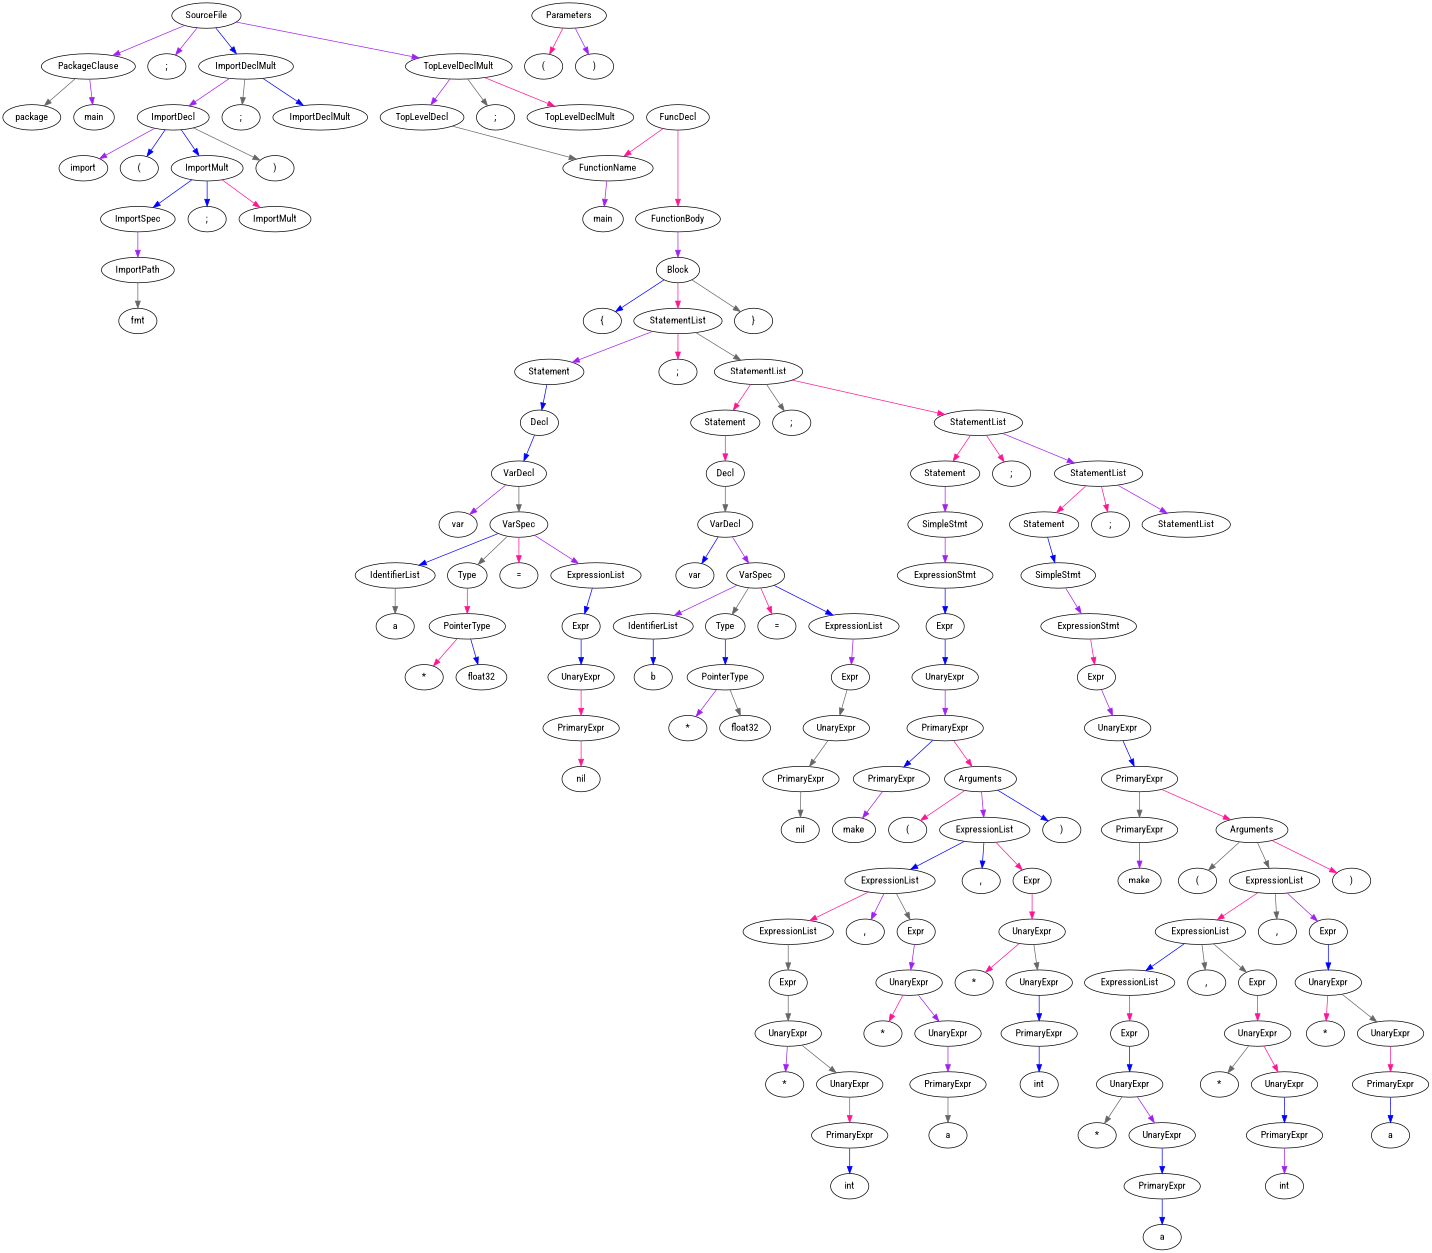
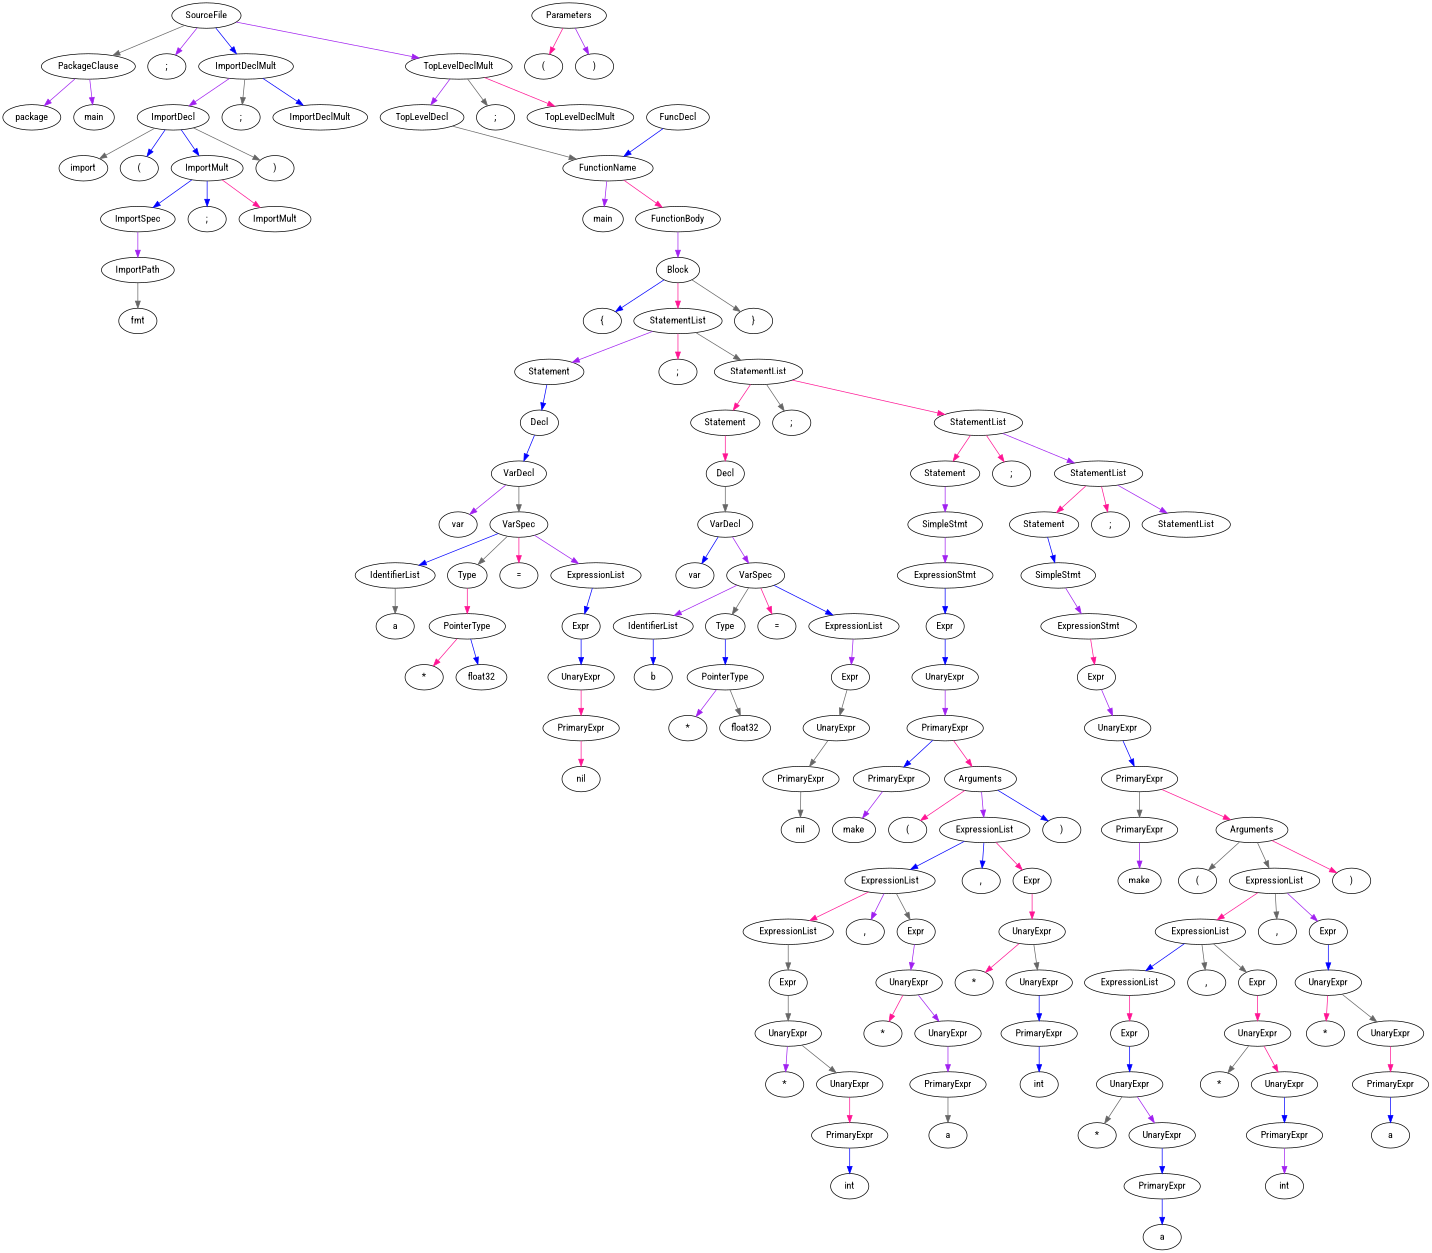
  digraph {
    fontname="Roboto Condensed"
    node [fontname="Roboto Condensed"]
    edge [color=purple fontname="Roboto Condensed"]
    n1 [label=SourceFile]
    n2 [label=PackageClause]
    n3 [label=";"]
    n4 [label=ImportDeclMult]
    n5 [label=TopLevelDeclMult]
    n6 [label=package]
    n7 [label=main]
    n8 [label=ImportDecl]
    n9 [label=";"]
    n10 [label=ImportDeclMult]
    n11 [label=TopLevelDecl]
    n12 [label=";"]
    n13 [label=TopLevelDeclMult]
    n14 [label=import]
    n15 [label="("]
    n16 [label=ImportMult]
    n17 [label=")"]
    n18 [label=ImportSpec]
    n19 [label=";"]
    n20 [label=ImportMult]
    n21 [label=ImportPath]
    n22 [label=fmt]
    n23 [label=FunctionName]
    n24 [label=FuncDecl]
    n25 [label=FunctionBody]
    n26 [label=main]
    n27 [label=Block]
    n28 [label=Parameters]
    n29 [label="("]
    n30 [label=")"]
    n31 [label="{"]
    n32 [label=StatementList]
    n33 [label="}"]
    n34 [label=Statement]
    n35 [label=";"]
    n36 [label=StatementList]
    n37 [label=Decl]
    n38 [label=Statement]
    n39 [label=";"]
    n40 [label=StatementList]
    n41 [label=VarDecl]
    n42 [label=var]
    n43 [label=VarSpec]
    n44 [label=IdentifierList]
    n45 [label=Type]
    n46 [label="="]
    n47 [label=ExpressionList]
    n48 [label=a]
    n49 [label=PointerType]
    n50 [label=Expr]
    n51 [label="*"]
    n52 [label=float32]
    n53 [label=UnaryExpr]
    n54 [label=PrimaryExpr]
    n55 [label=nil]
    n56 [label=Decl]
    n57 [label=Statement]
    n58 [label=";"]
    n59 [label=StatementList]
    n60 [label=VarDecl]
    n61 [label=var]
    n62 [label=VarSpec]
    n63 [label=IdentifierList]
    n64 [label=Type]
    n65 [label="="]
    n66 [label=ExpressionList]
    n67 [label=b]
    n68 [label=PointerType]
    n69 [label=Expr]
    n70 [label="*"]
    n71 [label=float32]
    n72 [label=UnaryExpr]
    n73 [label=PrimaryExpr]
    n74 [label=nil]
    n75 [label=SimpleStmt]
    n76 [label=Statement]
    n77 [label=";"]
    n78 [label=StatementList]
    n79 [label=ExpressionStmt]
    n80 [label=Expr]
    n81 [label=UnaryExpr]
    n82 [label=PrimaryExpr]
    n83 [label=PrimaryExpr]
    n84 [label=Arguments]
    n85 [label=make]
    n86 [label="("]
    n87 [label=ExpressionList]
    n88 [label=")"]
    n89 [label=ExpressionList]
    n90 [label=","]
    n91 [label=Expr]
    n92 [label=ExpressionList]
    n93 [label=","]
    n94 [label=Expr]
    n95 [label=UnaryExpr]
    n96 [label=Expr]
    n97 [label=UnaryExpr]
    n98 [label=UnaryExpr]
    n99 [label="*"]
    n100 [label=UnaryExpr]
    n101 [label=PrimaryExpr]
    n102 [label=int]
    n103 [label="*"]
    n104 [label=UnaryExpr]
    n105 [label=PrimaryExpr]
    n106 [label=a]
    n107 [label="*"]
    n108 [label=UnaryExpr]
    n109 [label=PrimaryExpr]
    n110 [label=int]
    n111 [label=SimpleStmt]
    n112 [label=ExpressionStmt]
    n113 [label=Expr]
    n114 [label=UnaryExpr]
    n115 [label=PrimaryExpr]
    n116 [label=PrimaryExpr]
    n117 [label=Arguments]
    n118 [label=make]
    n119 [label="("]
    n120 [label=ExpressionList]
    n121 [label=")"]
    n122 [label=ExpressionList]
    n123 [label=","]
    n124 [label=Expr]
    n125 [label=ExpressionList]
    n126 [label=","]
    n127 [label=Expr]
    n128 [label=UnaryExpr]
    n129 [label=Expr]
    n130 [label=UnaryExpr]
    n131 [label=UnaryExpr]
    n132 [label="*"]
    n133 [label=UnaryExpr]
    n134 [label=PrimaryExpr]
    n135 [label=a]
    n136 [label="*"]
    n137 [label=UnaryExpr]
    n138 [label=PrimaryExpr]
    n139 [label=int]
    n140 [label="*"]
    n141 [label=UnaryExpr]
    n142 [label=PrimaryExpr]
    n143 [label=a]
-   n1 -> n2
+   n1 -> n2 [color=gray40]
    n1 -> n3
    n1 -> n4 [color=blue]
    n1 -> n5
-   n2 -> n6 [color=gray40]
+   n2 -> n6
    n2 -> n7
    n4 -> n8
    n4 -> n9 [color=gray40]
    n4 -> n10 [color=blue]
    n5 -> n11
    n5 -> n12 [color=gray40]
    n5 -> n13 [color=deeppink]
-   n8 -> n14
+   n8 -> n14 [color=gray40]
    n8 -> n15 [color=blue]
    n8 -> n16 [color=blue]
    n8 -> n17 [color=gray40]
    n11 -> n23 [color=gray40]
    n16 -> n18 [color=blue]
    n16 -> n19 [color=blue]
    n16 -> n20 [color=deeppink]
    n18 -> n21
    n21 -> n22 [color=gray40]
    n23 -> n26
-   n24 -> n23 [color=deeppink]
-   n24 -> n25 [color=deeppink]
+   n24 -> n23 [color=blue]
+   n23 -> n25 [color=deeppink]
    n25 -> n27
    n27 -> n31 [color=blue]
    n27 -> n32 [color=deeppink]
    n27 -> n33 [color=gray40]
    n28 -> n29 [color=deeppink]
    n28 -> n30
    n32 -> n34
    n32 -> n35 [color=deeppink]
    n32 -> n36 [color=gray40]
    n34 -> n37 [color=blue]
    n36 -> n38 [color=deeppink]
    n36 -> n39 [color=gray40]
    n36 -> n40 [color=deeppink]
    n37 -> n41 [color=blue]
    n38 -> n56 [color=deeppink]
    n40 -> n57 [color=deeppink]
    n40 -> n58 [color=deeppink]
    n40 -> n59
    n41 -> n42
    n41 -> n43 [color=gray40]
    n43 -> n44 [color=blue]
    n43 -> n45 [color=gray40]
    n43 -> n46 [color=deeppink]
    n43 -> n47
    n44 -> n48 [color=gray40]
    n45 -> n49 [color=deeppink]
    n47 -> n50 [color=blue]
    n49 -> n51 [color=deeppink]
    n49 -> n52 [color=blue]
    n50 -> n53 [color=blue]
    n53 -> n54 [color=deeppink]
    n54 -> n55 [color=deeppink]
    n56 -> n60 [color=gray40]
    n57 -> n75
    n59 -> n76 [color=deeppink]
    n59 -> n77 [color=deeppink]
    n59 -> n78
    n60 -> n61 [color=blue]
    n60 -> n62
    n62 -> n63
    n62 -> n64 [color=gray40]
    n62 -> n65 [color=deeppink]
    n62 -> n66 [color=blue]
    n63 -> n67 [color=blue]
    n64 -> n68 [color=blue]
    n66 -> n69
    n68 -> n70
    n68 -> n71 [color=gray40]
    n69 -> n72 [color=gray40]
    n72 -> n73 [color=gray40]
    n73 -> n74 [color=gray40]
    n75 -> n79
    n76 -> n111 [color=blue]
    n79 -> n80 [color=blue]
    n80 -> n81 [color=blue]
    n81 -> n82
    n82 -> n83 [color=blue]
    n82 -> n84 [color=deeppink]
    n83 -> n85
    n84 -> n86 [color=deeppink]
    n84 -> n87
    n84 -> n88 [color=blue]
    n87 -> n89 [color=blue]
    n87 -> n90 [color=blue]
    n87 -> n91 [color=deeppink]
    n89 -> n92 [color=deeppink]
    n89 -> n93
    n89 -> n94 [color=gray40]
    n91 -> n95 [color=deeppink]
    n92 -> n96 [color=gray40]
    n94 -> n97
    n95 -> n107 [color=deeppink]
    n95 -> n108 [color=gray40]
    n96 -> n98 [color=gray40]
    n97 -> n103 [color=deeppink]
    n97 -> n104
    n98 -> n99
    n98 -> n100 [color=gray40]
    n100 -> n101 [color=deeppink]
    n101 -> n102 [color=blue]
    n104 -> n105
    n105 -> n106 [color=gray40]
    n108 -> n109 [color=blue]
    n109 -> n110 [color=blue]
    n111 -> n112
    n112 -> n113 [color=deeppink]
    n113 -> n114
    n114 -> n115 [color=blue]
    n115 -> n116 [color=gray40]
    n115 -> n117 [color=deeppink]
    n116 -> n118
    n117 -> n119 [color=gray40]
    n117 -> n120 [color=gray40]
    n117 -> n121 [color=deeppink]
    n120 -> n122 [color=deeppink]
    n120 -> n123 [color=gray40]
    n120 -> n124
    n122 -> n125 [color=blue]
    n122 -> n126 [color=gray40]
    n122 -> n127 [color=gray40]
    n124 -> n128 [color=blue]
    n125 -> n129 [color=deeppink]
    n127 -> n130 [color=deeppink]
    n128 -> n140 [color=deeppink]
    n128 -> n141 [color=gray40]
    n129 -> n131 [color=blue]
    n130 -> n136 [color=gray40]
    n130 -> n137 [color=deeppink]
    n131 -> n132 [color=gray40]
    n131 -> n133
    n133 -> n134 [color=blue]
    n134 -> n135 [color=blue]
    n137 -> n138 [color=blue]
    n138 -> n139
    n141 -> n142 [color=deeppink]
    n142 -> n143 [color=blue]
  }
